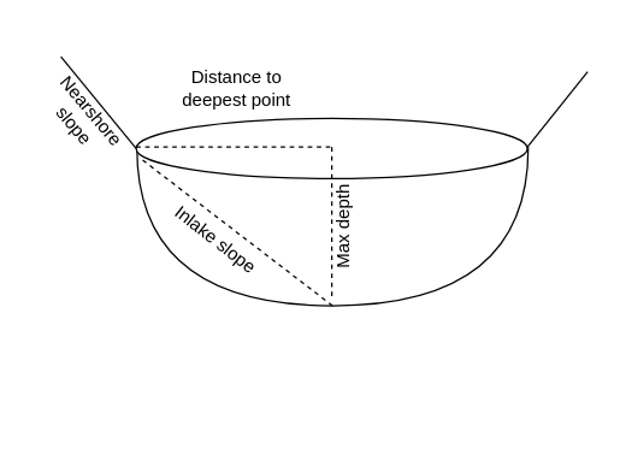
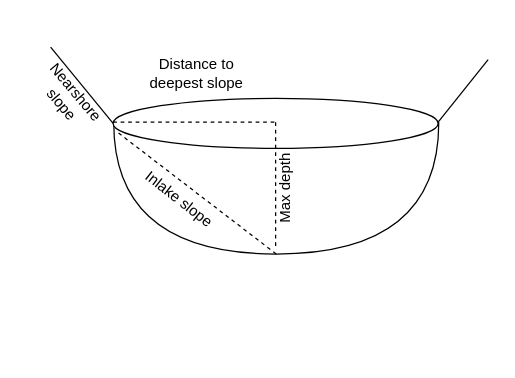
  <mxCell id="0" />
  <mxCell id="1" parent="0" />
  <mxCell id="2" value="" style="shape=or;whiteSpace=wrap;html=1;rotation=90;" parent="1" vertex="1"><mxGeometry x="168" y="20" width="105" height="260" as="geometry" /></mxCell>
  <mxCell id="3" value="" style="endArrow=none;dashed=1;html=1;entryX=0.01;entryY=0.66;entryDx=0;entryDy=0;entryPerimeter=0;exitX=1;exitY=0.5;exitDx=0;exitDy=0;exitPerimeter=0;" parent="1" source="2" target="8" edge="1"><mxGeometry width="50" height="50" relative="1" as="geometry"><mxPoint x="221" y="197" as="sourcePoint" /><mxPoint x="140" y="197" as="targetPoint" /></mxGeometry></mxCell>
  <mxCell id="4" value="" style="endArrow=none;html=1;exitX=0;exitY=0.5;exitDx=0;exitDy=0;" parent="1" source="8" edge="1"><mxGeometry width="50" height="50" relative="1" as="geometry"><mxPoint x="90" y="97" as="sourcePoint" /><mxPoint x="40" y="37" as="targetPoint" /></mxGeometry></mxCell>
  <mxCell id="5" value="" style="endArrow=none;html=1;" parent="1" edge="1"><mxGeometry width="50" height="50" relative="1" as="geometry"><mxPoint x="350" y="97" as="sourcePoint" /><mxPoint x="390" y="47" as="targetPoint" /></mxGeometry></mxCell>
  <mxCell id="6" value="Inlake slope" style="text;html=1;strokeColor=none;fillColor=none;align=center;verticalAlign=middle;whiteSpace=wrap;rounded=0;rotation=38;" parent="1" vertex="1"><mxGeometry x="108" y="149" width="70" height="20" as="geometry" /></mxCell>
  <mxCell id="7" value="Nearshore slope" style="text;html=1;strokeColor=none;fillColor=none;align=center;verticalAlign=middle;whiteSpace=wrap;rounded=0;rotation=50;" parent="1" vertex="1"><mxGeometry x="20" y="68" width="70" height="20" as="geometry" /></mxCell>
  <mxCell id="8" value="" style="ellipse;whiteSpace=wrap;html=1;" parent="1" vertex="1"><mxGeometry x="90" y="78" width="260" height="40" as="geometry" /></mxCell>
  <mxCell id="9" value="" style="endArrow=none;dashed=1;html=1;" parent="1" edge="1"><mxGeometry width="50" height="50" relative="1" as="geometry"><mxPoint x="90" y="97" as="sourcePoint" /><mxPoint x="220" y="97" as="targetPoint" /></mxGeometry></mxCell>
  <mxCell id="10" value="" style="endArrow=none;dashed=1;html=1;" parent="1" edge="1"><mxGeometry width="50" height="50" relative="1" as="geometry"><mxPoint x="220" y="97" as="sourcePoint" /><mxPoint x="220" y="197" as="targetPoint" /></mxGeometry></mxCell>
- <mxCell id="11" value="Distance to deepest point" style="text;html=1;strokeColor=none;fillColor=none;align=center;verticalAlign=middle;whiteSpace=wrap;rounded=0;" parent="1" vertex="1"><mxGeometry x="110" y="48" width="94" height="20" as="geometry" /></mxCell>
+ <mxCell id="11" value="Distance to deepest slope" style="text;html=1;strokeColor=none;fillColor=none;align=center;verticalAlign=middle;whiteSpace=wrap;rounded=0;" parent="1" vertex="1"><mxGeometry x="110" y="48" width="94" height="20" as="geometry" /></mxCell>
  <mxCell id="12" value="Max depth" style="text;html=1;strokeColor=none;fillColor=none;align=center;verticalAlign=middle;whiteSpace=wrap;rounded=0;rotation=-90;" parent="1" vertex="1"><mxGeometry x="195" y="140" width="66" height="20" as="geometry" /></mxCell>
